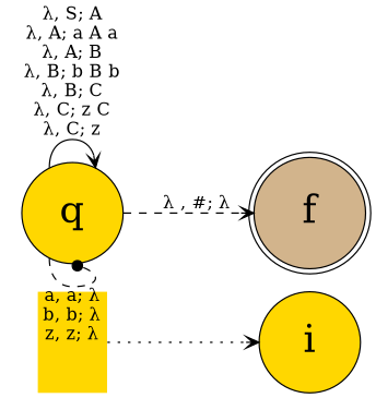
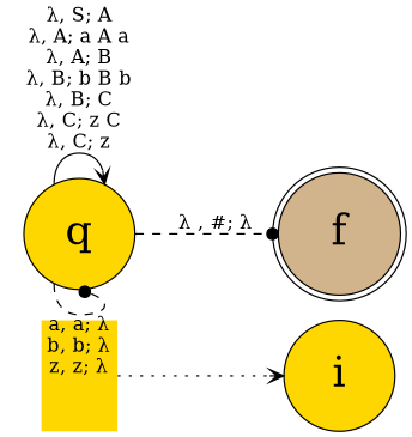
  digraph {
    diredgeconstraints=True
    rankdir=LR
    node [fillcolor=gold fontcolor=black fontsize=30 shape=circle style=filled]
    edge [arrowhead=vee style=dashed]
    "" [fontsize=18 height=1.1 shape=none]
    i [height=1.1]
    q [height=1.1]
    f [fillcolor=tan height=1.1 shape=doublecircle]
    "" -> i [style=dotted]
    q -> q [label="λ, S; A\nλ, A; a A a\nλ, A; B\nλ, B; b B b\nλ, B; C\nλ, C; z C\nλ, C; z\n" style=solid]
    q -> q [arrowhead=dot headport=s label="a, a; λ\nb, b; λ\nz, z; λ\n"]
-   q -> f [label="λ , #; λ"]
+   q -> f [arrowhead=dot label="λ , #; λ"]
  }
